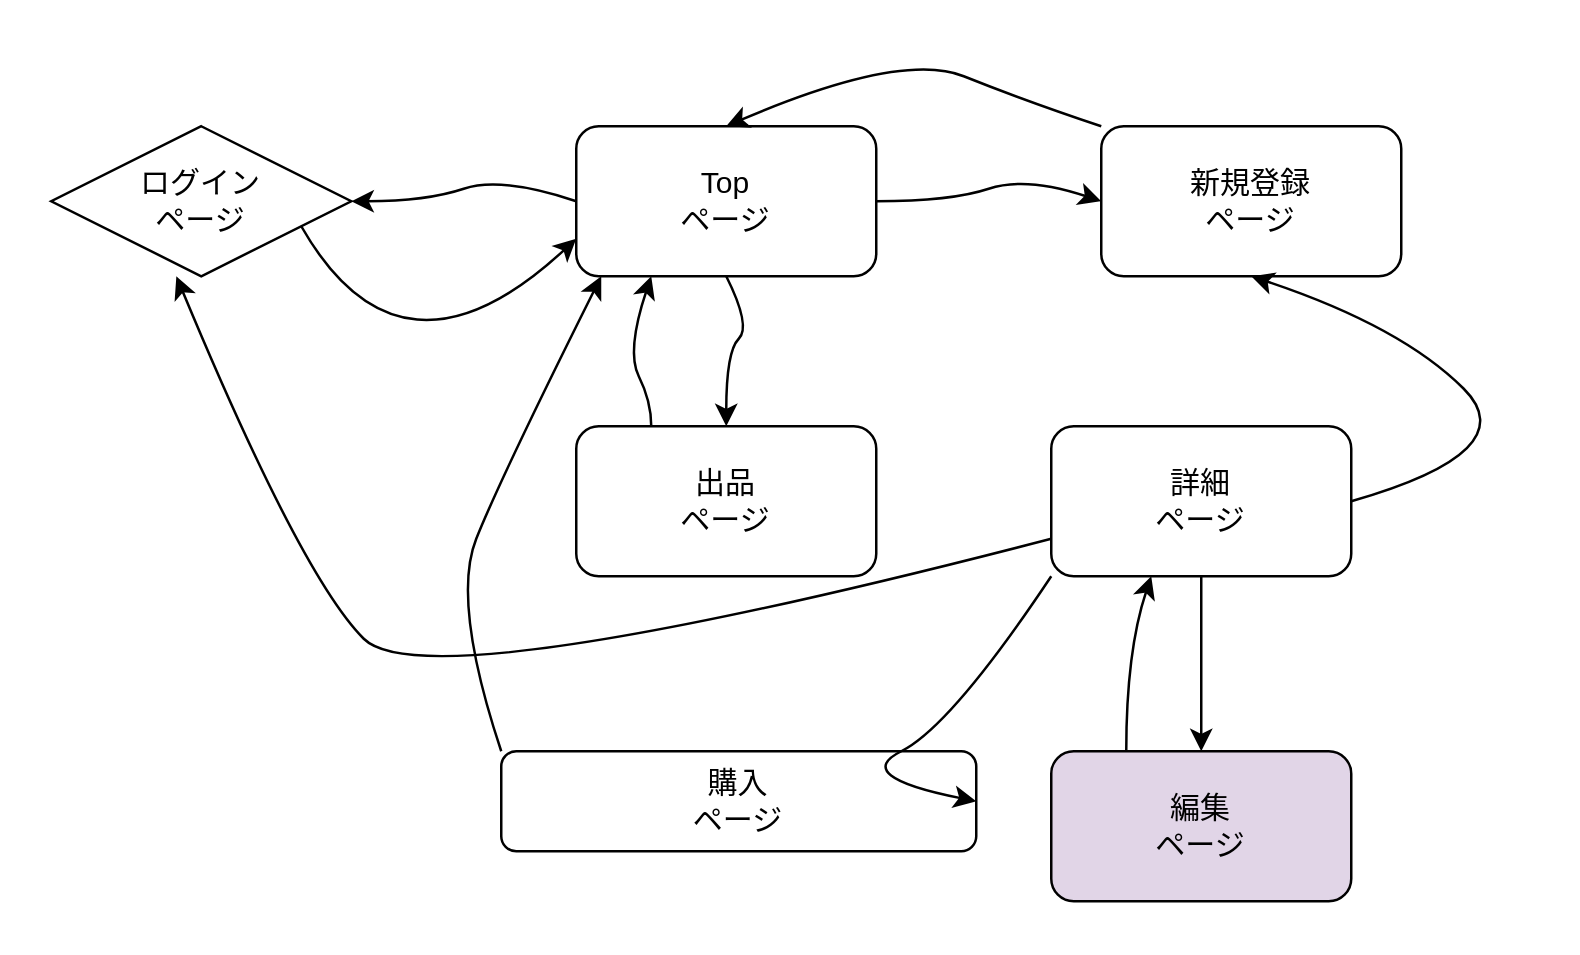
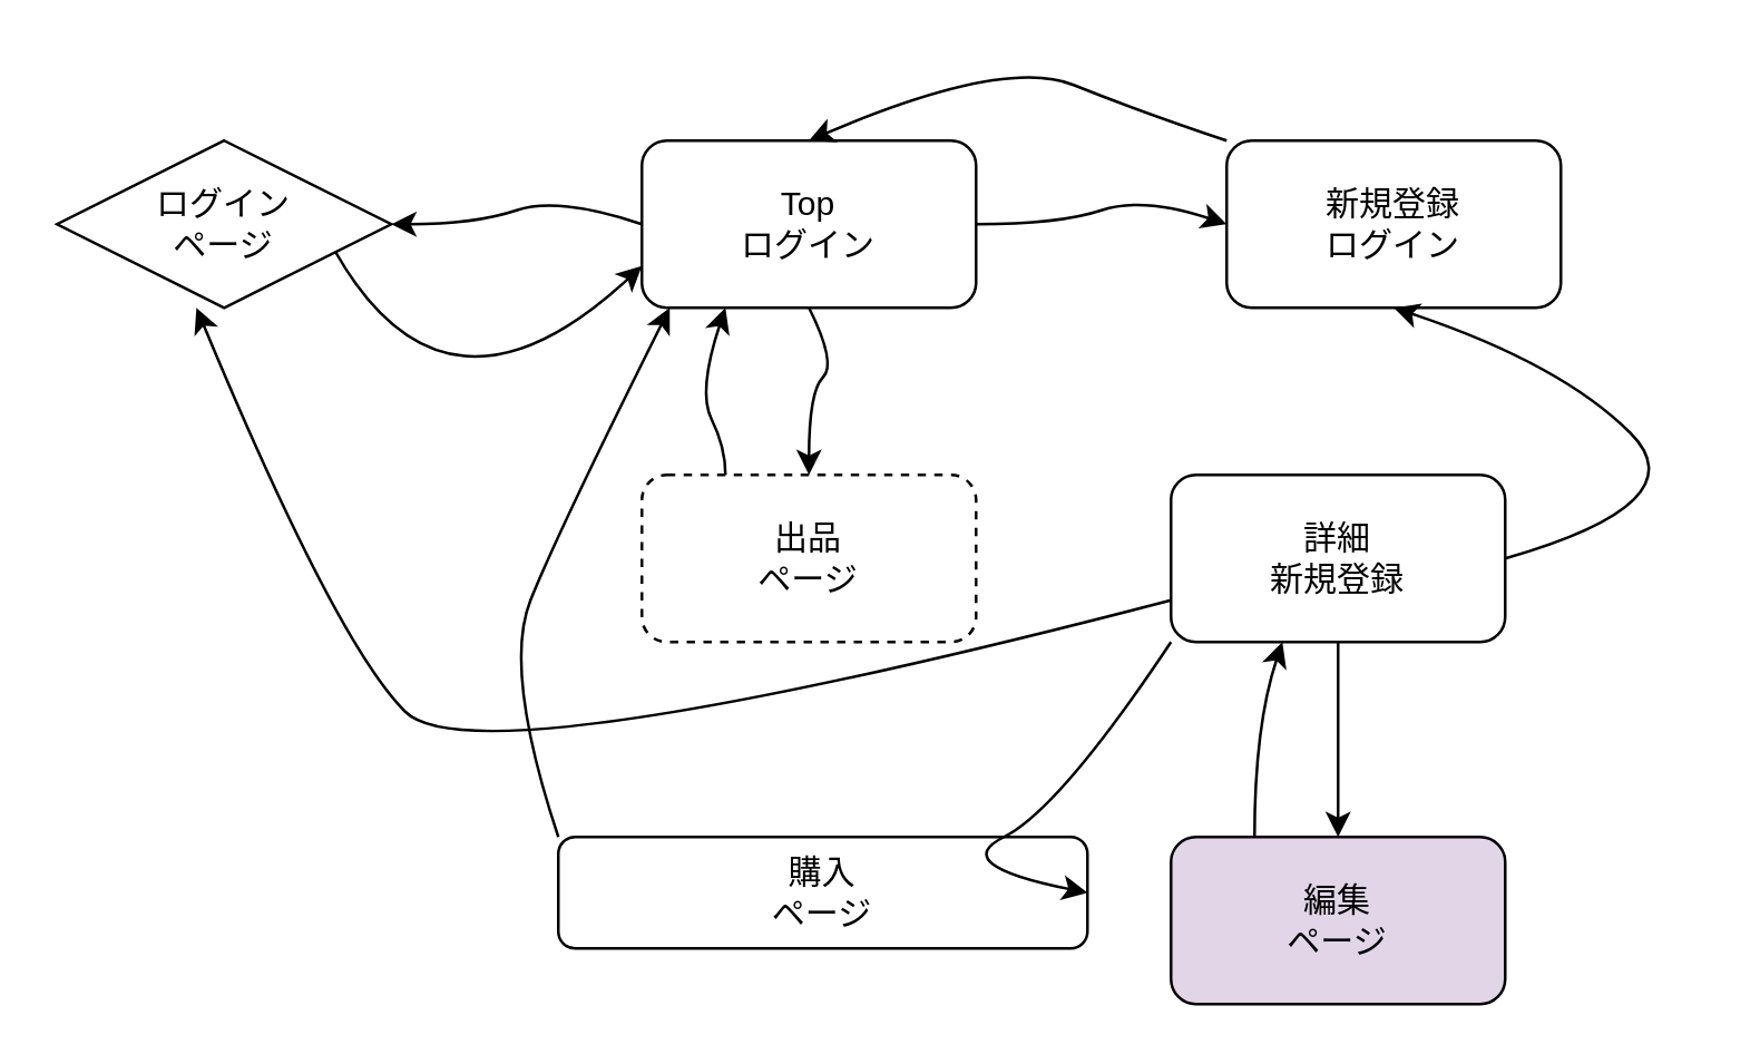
  <mxCell id="0" />
  <mxCell id="1" parent="0" />
- <mxCell id="2" value="Top&lt;br&gt;ページ" style="rounded=1;whiteSpace=wrap;html=1;" parent="1" vertex="1"><mxGeometry x="230" y="50" width="120" height="60" as="geometry" /></mxCell>
+ <mxCell id="2" value="Top&lt;br&gt;ログイン" style="rounded=1;whiteSpace=wrap;html=1;" parent="1" vertex="1"><mxGeometry x="230" y="50" width="120" height="60" as="geometry" /></mxCell>
  <mxCell id="3" value="ログイン&lt;br&gt;ページ" style="rhombus;whiteSpace=wrap;html=1;" parent="1" vertex="1"><mxGeometry x="20" y="50" width="120" height="60" as="geometry" /></mxCell>
- <mxCell id="4" value="新規登録&lt;br&gt;ページ" style="rounded=1;whiteSpace=wrap;html=1;" parent="1" vertex="1"><mxGeometry x="440" y="50" width="120" height="60" as="geometry" /></mxCell>
+ <mxCell id="4" value="新規登録&lt;br&gt;ログイン" style="rounded=1;whiteSpace=wrap;html=1;" parent="1" vertex="1"><mxGeometry x="440" y="50" width="120" height="60" as="geometry" /></mxCell>
  <mxCell id="5" value="" style="curved=1;endArrow=classic;html=1;exitX=1;exitY=0.5;exitDx=0;exitDy=0;" parent="1" source="2" edge="1"><mxGeometry width="50" height="50" relative="1" as="geometry"><mxPoint x="350" y="90" as="sourcePoint" /><mxPoint x="440" y="80" as="targetPoint" /><Array as="points"><mxPoint x="380" y="80" /><mxPoint x="410" y="70" /></Array></mxGeometry></mxCell>
  <mxCell id="6" value="" style="curved=1;endArrow=classic;html=1;exitX=0;exitY=0.5;exitDx=0;exitDy=0;entryX=1;entryY=0.5;entryDx=0;entryDy=0;" parent="1" source="2" target="3" edge="1"><mxGeometry width="50" height="50" relative="1" as="geometry"><mxPoint x="350" y="90" as="sourcePoint" /><mxPoint x="400" y="40" as="targetPoint" /><Array as="points"><mxPoint x="200" y="70" /><mxPoint x="170" y="80" /></Array></mxGeometry></mxCell>
- <mxCell id="7" value="出品&lt;br&gt;ページ" style="rounded=1;whiteSpace=wrap;html=1;" parent="1" vertex="1"><mxGeometry x="230" y="170" width="120" height="60" as="geometry" /></mxCell>
+ <mxCell id="7" value="出品&lt;br&gt;ページ" style="rounded=1;whiteSpace=wrap;html=1;dashed=1;" parent="1" vertex="1"><mxGeometry x="230" y="170" width="120" height="60" as="geometry" /></mxCell>
  <mxCell id="8" value="" style="curved=1;endArrow=classic;html=1;exitX=0.5;exitY=1;exitDx=0;exitDy=0;entryX=0.5;entryY=0;entryDx=0;entryDy=0;" parent="1" source="2" target="7" edge="1"><mxGeometry width="50" height="50" relative="1" as="geometry"><mxPoint x="290" y="90" as="sourcePoint" /><mxPoint x="340" y="40" as="targetPoint" /><Array as="points"><mxPoint x="300" y="130" /><mxPoint x="290" y="140" /></Array></mxGeometry></mxCell>
- <mxCell id="9" value="詳細&lt;br&gt;ページ" style="rounded=1;whiteSpace=wrap;html=1;" parent="1" vertex="1"><mxGeometry x="420" y="170" width="120" height="60" as="geometry" /></mxCell>
+ <mxCell id="9" value="詳細&lt;br&gt;新規登録" style="rounded=1;whiteSpace=wrap;html=1;" parent="1" vertex="1"><mxGeometry x="420" y="170" width="120" height="60" as="geometry" /></mxCell>
  <mxCell id="10" value="" style="curved=1;endArrow=classic;html=1;entryX=0.417;entryY=1;entryDx=0;entryDy=0;entryPerimeter=0;exitX=0;exitY=0.75;exitDx=0;exitDy=0;" parent="1" source="9" target="3" edge="1"><mxGeometry width="50" height="50" relative="1" as="geometry"><mxPoint x="420" y="230" as="sourcePoint" /><mxPoint x="170" y="230" as="targetPoint" /><Array as="points"><mxPoint x="170" y="280" /><mxPoint x="120" y="230" /></Array></mxGeometry></mxCell>
  <mxCell id="11" value="" style="curved=1;endArrow=classic;html=1;exitX=1;exitY=0.5;exitDx=0;exitDy=0;entryX=0.5;entryY=1;entryDx=0;entryDy=0;" parent="1" source="9" target="4" edge="1"><mxGeometry width="50" height="50" relative="1" as="geometry"><mxPoint x="560" y="180" as="sourcePoint" /><mxPoint x="610" y="130" as="targetPoint" /><Array as="points"><mxPoint x="610" y="180" /><mxPoint x="560" y="130" /></Array></mxGeometry></mxCell>
  <mxCell id="12" value="" style="curved=1;endArrow=classic;html=1;entryX=0;entryY=0.75;entryDx=0;entryDy=0;exitX=1;exitY=0.75;exitDx=0;exitDy=0;" parent="1" source="3" target="2" edge="1"><mxGeometry width="50" height="50" relative="1" as="geometry"><mxPoint x="160" y="170" as="sourcePoint" /><mxPoint x="210" y="120" as="targetPoint" /><Array as="points"><mxPoint x="160" y="160" /></Array></mxGeometry></mxCell>
  <mxCell id="13" value="" style="curved=1;endArrow=classic;html=1;entryX=0.5;entryY=0;entryDx=0;entryDy=0;exitX=0;exitY=0;exitDx=0;exitDy=0;" parent="1" source="4" target="2" edge="1"><mxGeometry width="50" height="50" relative="1" as="geometry"><mxPoint x="360" y="40" as="sourcePoint" /><mxPoint x="410" y="-10" as="targetPoint" /><Array as="points"><mxPoint x="410" y="40" /><mxPoint x="360" y="20" /></Array></mxGeometry></mxCell>
  <mxCell id="14" value="" style="curved=1;endArrow=classic;html=1;exitX=0.25;exitY=0;exitDx=0;exitDy=0;" parent="1" source="7" edge="1"><mxGeometry width="50" height="50" relative="1" as="geometry"><mxPoint x="210" y="160" as="sourcePoint" /><mxPoint x="260" y="110" as="targetPoint" /><Array as="points"><mxPoint x="260" y="160" /><mxPoint x="250" y="140" /></Array></mxGeometry></mxCell>
  <mxCell id="15" value="編集&lt;br&gt;ページ" style="rounded=1;whiteSpace=wrap;html=1;fillColor=#e1d5e7;" parent="1" vertex="1"><mxGeometry x="420" y="300" width="120" height="60" as="geometry" /></mxCell>
  <mxCell id="16" value="" style="curved=1;endArrow=classic;html=1;entryX=0.5;entryY=0;entryDx=0;entryDy=0;" parent="1" target="15" edge="1"><mxGeometry width="50" height="50" relative="1" as="geometry"><mxPoint x="480" y="230" as="sourcePoint" /><mxPoint x="510" y="240" as="targetPoint" /><Array as="points"><mxPoint x="480" y="250" /></Array></mxGeometry></mxCell>
  <mxCell id="17" value="" style="curved=1;endArrow=classic;html=1;exitX=0.25;exitY=0;exitDx=0;exitDy=0;" parent="1" source="15" edge="1"><mxGeometry width="50" height="50" relative="1" as="geometry"><mxPoint x="410" y="290" as="sourcePoint" /><mxPoint x="460" y="230" as="targetPoint" /><Array as="points"><mxPoint x="450" y="260" /></Array></mxGeometry></mxCell>
  <mxCell id="18" value="購入&lt;br&gt;ページ" style="rounded=1;whiteSpace=wrap;html=1;" parent="1" vertex="1"><mxGeometry x="200" y="300" width="190" height="40" as="geometry" /></mxCell>
  <mxCell id="19" value="" style="curved=1;endArrow=classic;html=1;entryX=1;entryY=0.5;entryDx=0;entryDy=0;exitX=0;exitY=1;exitDx=0;exitDy=0;" parent="1" source="9" target="18" edge="1"><mxGeometry width="50" height="50" relative="1" as="geometry"><mxPoint x="340" y="360" as="sourcePoint" /><mxPoint x="390" y="310" as="targetPoint" /><Array as="points"><mxPoint x="380" y="290" /><mxPoint x="340" y="310" /></Array></mxGeometry></mxCell>
  <mxCell id="20" value="" style="curved=1;endArrow=classic;html=1;exitX=0;exitY=0;exitDx=0;exitDy=0;" parent="1" source="18" edge="1"><mxGeometry width="50" height="50" relative="1" as="geometry"><mxPoint x="160" y="250" as="sourcePoint" /><mxPoint x="240" y="110" as="targetPoint" /><Array as="points"><mxPoint x="180" y="240" /><mxPoint x="200" y="190" /></Array></mxGeometry></mxCell>
